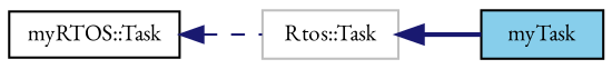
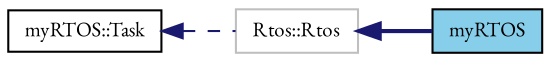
  digraph {
    fontname="EB Garamond"
    rankdir=LR
    node [color=black fillcolor=white fontname="EB Garamond" fontsize=10 shape=record style=filled]
    edge [color=midnightblue dir=back fontname="EB Garamond" fontsize=10 labelfontname=Helvetica labelfontsize=10]
    n1 [height=0.2 label="myRTOS::Task" width=0.4]
-   n2 [color=grey75 height=0.2 label="Rtos::Task" width=0.4]
-   n3 [fillcolor=skyblue height=0.2 label=myTask width=0.4]
+   n2 [color=grey75 height=0.2 label="Rtos::Rtos" width=0.4]
+   n3 [fillcolor=skyblue height=0.2 label=myRTOS width=0.4]
    n1 -> n2 [style=dashed]
    n2 -> n3 [style=bold]
  }
